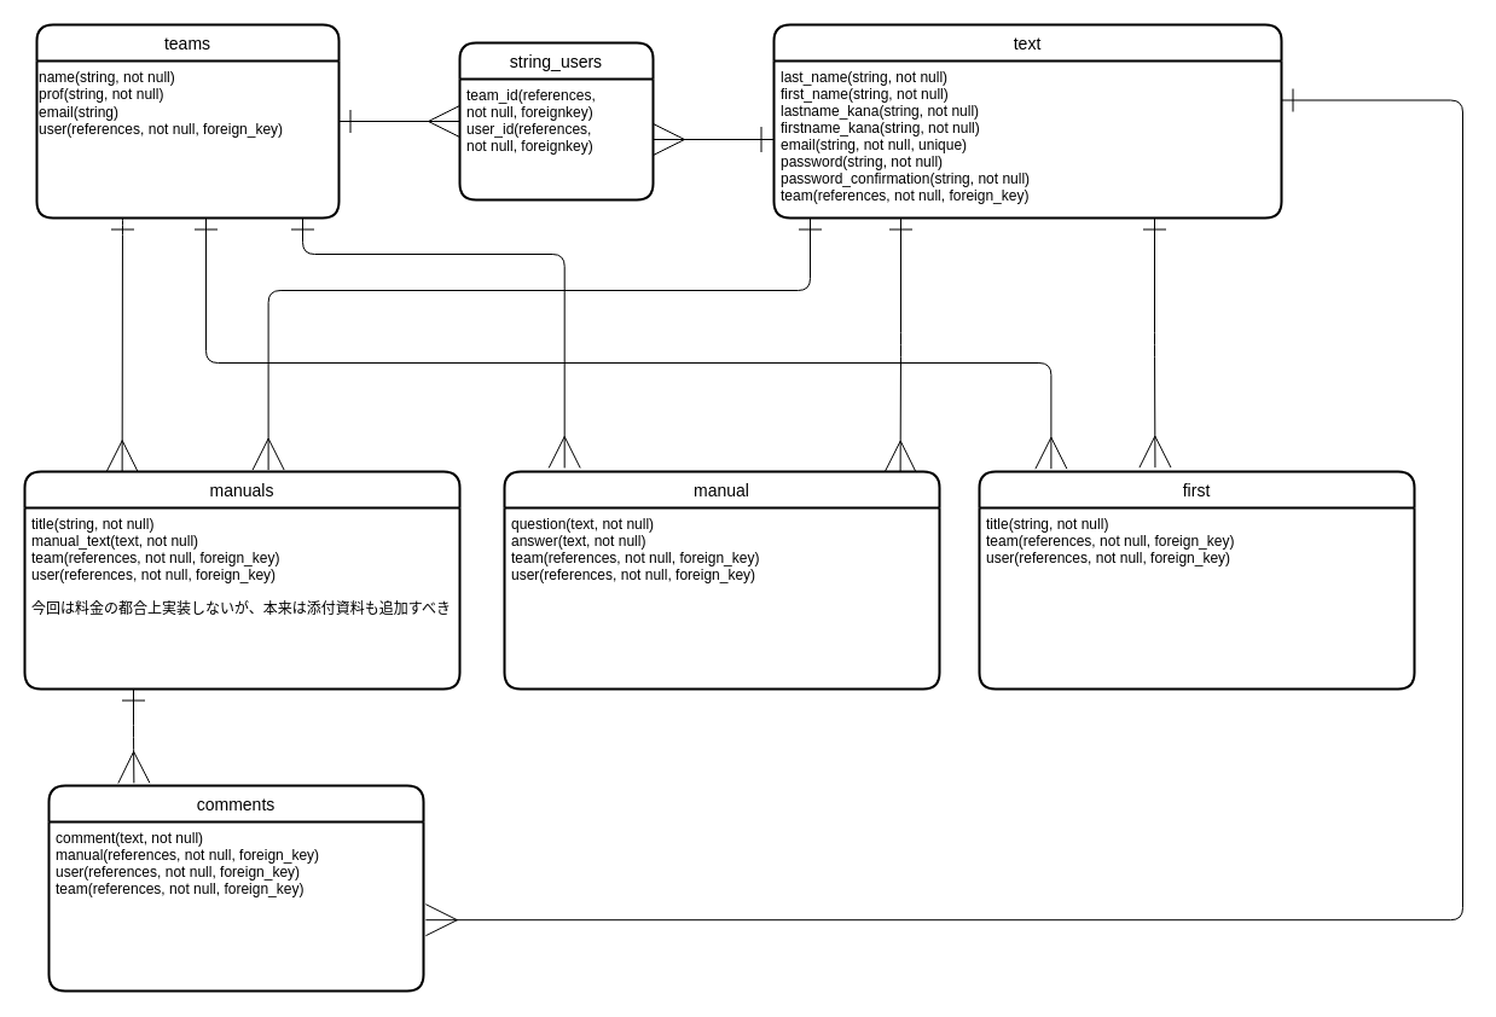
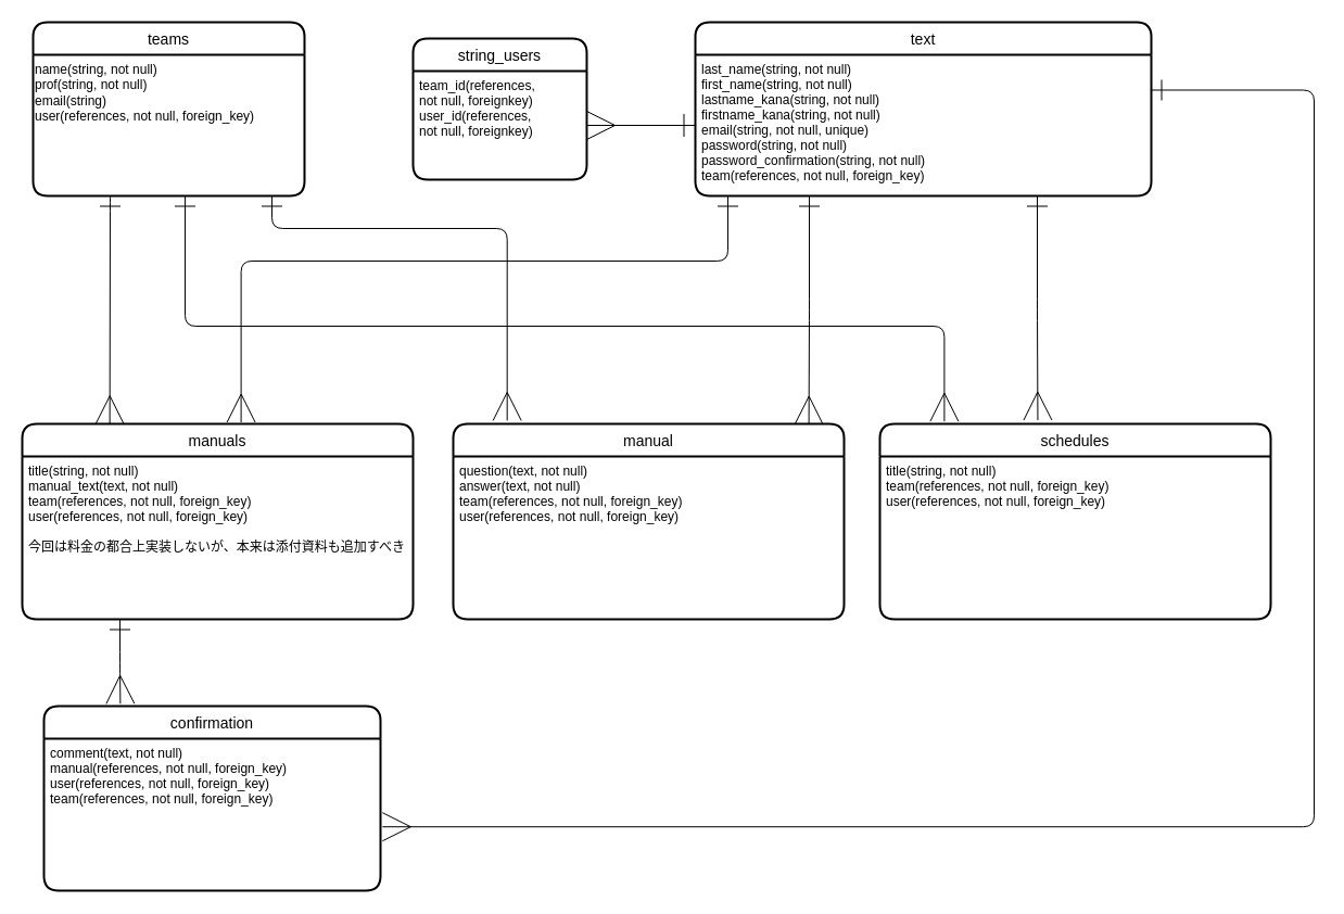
  <mxCell id="0" />
  <mxCell id="1" parent="0" />
- <mxCell id="2" style="edgeStyle=none;html=1;exitX=1;exitY=0.5;exitDx=0;exitDy=0;entryX=0;entryY=0.5;entryDx=0;entryDy=0;endArrow=ERmany;endFill=0;endSize=24;startArrow=ERone;startFill=0;startSize=17;" parent="1" source="6" target="10" edge="1"><mxGeometry relative="1" as="geometry" /></mxCell>
  <mxCell id="3" style="edgeStyle=orthogonalEdgeStyle;html=1;entryX=0.138;entryY=-0.017;entryDx=0;entryDy=0;entryPerimeter=0;fontSize=12;startArrow=ERone;startFill=0;endArrow=ERmany;endFill=0;startSize=17;endSize=24;sourcePerimeterSpacing=27;targetPerimeterSpacing=46;elbow=vertical;" parent="1" target="14" edge="1"><mxGeometry relative="1" as="geometry"><mxPoint x="250" y="180" as="sourcePoint" /><Array as="points"><mxPoint x="250" y="210" /><mxPoint x="467" y="210" /></Array></mxGeometry></mxCell>
  <mxCell id="4" style="edgeStyle=orthogonalEdgeStyle;html=1;entryX=0.224;entryY=0.001;entryDx=0;entryDy=0;entryPerimeter=0;fontSize=12;startArrow=ERone;startFill=0;endArrow=ERmany;endFill=0;startSize=17;endSize=24;sourcePerimeterSpacing=27;targetPerimeterSpacing=46;elbow=vertical;" parent="1" target="12" edge="1"><mxGeometry relative="1" as="geometry"><mxPoint x="101" y="180" as="sourcePoint" /><Array as="points"><mxPoint x="101" y="184" /></Array></mxGeometry></mxCell>
  <mxCell id="5" style="edgeStyle=orthogonalEdgeStyle;html=1;entryX=0.165;entryY=-0.013;entryDx=0;entryDy=0;entryPerimeter=0;fontSize=12;startArrow=ERone;startFill=0;endArrow=ERmany;endFill=0;startSize=17;endSize=24;sourcePerimeterSpacing=27;targetPerimeterSpacing=46;elbow=vertical;" parent="1" target="16" edge="1"><mxGeometry relative="1" as="geometry"><mxPoint x="170" y="180" as="sourcePoint" /><Array as="points"><mxPoint x="170" y="300" /><mxPoint x="869" y="300" /></Array></mxGeometry></mxCell>
  <mxCell id="6" value="teams" style="swimlane;childLayout=stackLayout;horizontal=1;startSize=30;horizontalStack=0;rounded=1;fontSize=14;fontStyle=0;strokeWidth=2;resizeParent=0;resizeLast=1;shadow=0;dashed=0;align=center;verticalAlign=middle;" parent="1" vertex="1"><mxGeometry x="30" y="20" width="250" height="160" as="geometry" /></mxCell>
  <mxCell id="7" style="edgeStyle=none;html=1;exitX=0.75;exitY=1;exitDx=0;exitDy=0;entryX=0.75;entryY=1;entryDx=0;entryDy=0;" parent="6" target="6" edge="1"><mxGeometry relative="1" as="geometry"><mxPoint x="187.5" y="160" as="sourcePoint" /></mxGeometry></mxCell>
  <mxCell id="8" value="text" style="swimlane;childLayout=stackLayout;horizontal=1;startSize=30;horizontalStack=0;rounded=1;fontSize=14;fontStyle=0;strokeWidth=2;resizeParent=0;resizeLast=1;shadow=0;dashed=0;align=center;" parent="1" vertex="1"><mxGeometry x="640" y="20" width="420" height="160" as="geometry" /></mxCell>
  <mxCell id="9" value="last_name(string, not null)&#10;first_name(string, not null)&#10;lastname_kana(string, not null)&#10;firstname_kana(string, not null)&#10;email(string, not null, unique)&#10;password(string, not null)&#10;password_confirmation(string, not null)&#10;team(references, not null, foreign_key)" style="align=left;strokeColor=none;fillColor=none;spacingLeft=4;fontSize=12;verticalAlign=top;resizable=0;rotatable=0;part=1;" parent="8" vertex="1"><mxGeometry y="30" width="420" height="130" as="geometry" /></mxCell>
  <mxCell id="10" value="string_users" style="swimlane;childLayout=stackLayout;horizontal=1;startSize=30;horizontalStack=0;rounded=1;fontSize=14;fontStyle=0;strokeWidth=2;resizeParent=0;resizeLast=1;shadow=0;dashed=0;align=center;" parent="1" vertex="1"><mxGeometry x="380" y="35" width="160" height="130" as="geometry" /></mxCell>
  <mxCell id="11" value="team_id(references,&#10;not null, foreignkey)&#10;user_id(references,&#10;not null, foreignkey)" style="align=left;strokeColor=none;fillColor=none;spacingLeft=4;fontSize=12;verticalAlign=top;resizable=0;rotatable=0;part=1;" parent="10" vertex="1"><mxGeometry y="30" width="160" height="100" as="geometry" /></mxCell>
  <mxCell id="12" value="manuals" style="swimlane;childLayout=stackLayout;horizontal=1;startSize=30;horizontalStack=0;rounded=1;fontSize=14;fontStyle=0;strokeWidth=2;resizeParent=0;resizeLast=1;shadow=0;dashed=0;align=center;" parent="1" vertex="1"><mxGeometry x="20" y="390" width="360" height="180" as="geometry" /></mxCell>
  <mxCell id="13" value="title(string, not null)&#10;manual_text(text, not null)&#10;team(references, not null, foreign_key)&#10;user(references, not null, foreign_key)&#10;&#10;今回は料金の都合上実装しないが、本来は添付資料も追加すべき" style="align=left;strokeColor=none;fillColor=none;spacingLeft=4;fontSize=12;verticalAlign=top;resizable=0;rotatable=0;part=1;" parent="12" vertex="1"><mxGeometry y="30" width="360" height="150" as="geometry" /></mxCell>
  <mxCell id="14" value="manual" style="swimlane;childLayout=stackLayout;horizontal=1;startSize=30;horizontalStack=0;rounded=1;fontSize=14;fontStyle=0;strokeWidth=2;resizeParent=0;resizeLast=1;shadow=0;dashed=0;align=center;" parent="1" vertex="1"><mxGeometry x="417" y="390" width="360" height="180" as="geometry" /></mxCell>
  <mxCell id="15" value="question(text, not null)&#10;answer(text, not null)&#10;team(references, not null, foreign_key)&#10;user(references, not null, foreign_key)" style="align=left;strokeColor=none;fillColor=none;spacingLeft=4;fontSize=12;verticalAlign=top;resizable=0;rotatable=0;part=1;" parent="14" vertex="1"><mxGeometry y="30" width="360" height="150" as="geometry" /></mxCell>
- <mxCell id="16" value="first" style="swimlane;childLayout=stackLayout;horizontal=1;startSize=30;horizontalStack=0;rounded=1;fontSize=14;fontStyle=0;strokeWidth=2;resizeParent=0;resizeLast=1;shadow=0;dashed=0;align=center;" parent="1" vertex="1"><mxGeometry x="810" y="390" width="360" height="180" as="geometry" /></mxCell>
+ <mxCell id="16" value="schedules" style="swimlane;childLayout=stackLayout;horizontal=1;startSize=30;horizontalStack=0;rounded=1;fontSize=14;fontStyle=0;strokeWidth=2;resizeParent=0;resizeLast=1;shadow=0;dashed=0;align=center;" parent="1" vertex="1"><mxGeometry x="810" y="390" width="360" height="180" as="geometry" /></mxCell>
  <mxCell id="17" value="title(string, not null)&#10;team(references, not null, foreign_key)&#10;user(references, not null, foreign_key)" style="align=left;strokeColor=none;fillColor=none;spacingLeft=4;fontSize=12;verticalAlign=top;resizable=0;rotatable=0;part=1;" parent="16" vertex="1"><mxGeometry y="30" width="360" height="150" as="geometry" /></mxCell>
- <mxCell id="18" value="comments" style="swimlane;childLayout=stackLayout;horizontal=1;startSize=30;horizontalStack=0;rounded=1;fontSize=14;fontStyle=0;strokeWidth=2;resizeParent=0;resizeLast=1;shadow=0;dashed=0;align=center;" parent="1" vertex="1"><mxGeometry x="40" y="650" width="310" height="170" as="geometry" /></mxCell>
+ <mxCell id="18" value="confirmation" style="swimlane;childLayout=stackLayout;horizontal=1;startSize=30;horizontalStack=0;rounded=1;fontSize=14;fontStyle=0;strokeWidth=2;resizeParent=0;resizeLast=1;shadow=0;dashed=0;align=center;" parent="1" vertex="1"><mxGeometry x="40" y="650" width="310" height="170" as="geometry" /></mxCell>
  <mxCell id="19" value="comment(text, not null)&#10;manual(references, not null, foreign_key)&#10;user(references, not null, foreign_key)&#10;team(references, not null, foreign_key)" style="align=left;strokeColor=none;fillColor=none;spacingLeft=4;fontSize=12;verticalAlign=top;resizable=0;rotatable=0;part=1;" parent="18" vertex="1"><mxGeometry y="30" width="310" height="140" as="geometry" /></mxCell>
  <mxCell id="20" style="edgeStyle=none;html=1;exitX=0;exitY=0.5;exitDx=0;exitDy=0;entryX=1;entryY=0.5;entryDx=0;entryDy=0;endArrow=ERmany;endFill=0;endSize=24;startArrow=ERone;startFill=0;targetPerimeterSpacing=46;sourcePerimeterSpacing=27;startSize=19;" parent="1" source="9" target="11" edge="1"><mxGeometry relative="1" as="geometry" /></mxCell>
  <mxCell id="21" style="edgeStyle=orthogonalEdgeStyle;html=1;exitX=1;exitY=0.25;exitDx=0;exitDy=0;entryX=1.006;entryY=0.58;entryDx=0;entryDy=0;entryPerimeter=0;startArrow=ERone;startFill=0;endArrow=ERmany;endFill=0;startSize=17;endSize=24;sourcePerimeterSpacing=27;targetPerimeterSpacing=46;elbow=vertical;" parent="1" source="9" target="19" edge="1"><mxGeometry relative="1" as="geometry"><Array as="points"><mxPoint x="1210" y="83" /><mxPoint x="1210" y="761" /></Array></mxGeometry></mxCell>
  <mxCell id="22" value="name(string, not null)&lt;br style=&quot;font-size: 12px&quot;&gt;prof(string, not null)&lt;br style=&quot;font-size: 12px&quot;&gt;email(string)&lt;br style=&quot;font-size: 12px&quot;&gt;user(references, not null, foreign_key)" style="text;html=1;align=left;verticalAlign=top;resizable=0;points=[];autosize=1;strokeColor=none;fillColor=none;fontSize=12;" parent="1" vertex="1"><mxGeometry x="30" y="50" width="220" height="60" as="geometry" /></mxCell>
  <mxCell id="23" style="edgeStyle=orthogonalEdgeStyle;html=1;entryX=0.56;entryY=-0.008;entryDx=0;entryDy=0;entryPerimeter=0;fontSize=12;startArrow=ERone;startFill=0;endArrow=ERmany;endFill=0;startSize=17;endSize=24;sourcePerimeterSpacing=27;targetPerimeterSpacing=46;elbow=vertical;" parent="1" target="12" edge="1"><mxGeometry relative="1" as="geometry"><mxPoint x="670" y="180" as="sourcePoint" /><Array as="points"><mxPoint x="670" y="240" /><mxPoint x="222" y="240" /></Array></mxGeometry></mxCell>
  <mxCell id="24" style="edgeStyle=orthogonalEdgeStyle;html=1;exitX=0.25;exitY=1;exitDx=0;exitDy=0;entryX=0.91;entryY=0.003;entryDx=0;entryDy=0;entryPerimeter=0;fontSize=12;startArrow=ERone;startFill=0;endArrow=ERmany;endFill=0;startSize=17;endSize=24;sourcePerimeterSpacing=27;targetPerimeterSpacing=46;elbow=vertical;" parent="1" source="9" target="14" edge="1"><mxGeometry relative="1" as="geometry" /></mxCell>
  <mxCell id="25" style="edgeStyle=orthogonalEdgeStyle;html=1;exitX=0.75;exitY=1;exitDx=0;exitDy=0;fontSize=12;startArrow=ERone;startFill=0;endArrow=ERmany;endFill=0;startSize=17;endSize=24;sourcePerimeterSpacing=27;targetPerimeterSpacing=46;elbow=vertical;entryX=0.404;entryY=-0.019;entryDx=0;entryDy=0;entryPerimeter=0;" parent="1" source="9" target="16" edge="1"><mxGeometry relative="1" as="geometry"><mxPoint x="955" y="370" as="targetPoint" /></mxGeometry></mxCell>
  <mxCell id="26" style="edgeStyle=orthogonalEdgeStyle;html=1;exitX=0.25;exitY=1;exitDx=0;exitDy=0;entryX=0.227;entryY=-0.013;entryDx=0;entryDy=0;entryPerimeter=0;fontSize=12;startArrow=ERone;startFill=0;endArrow=ERmany;endFill=0;startSize=17;endSize=24;sourcePerimeterSpacing=27;targetPerimeterSpacing=46;elbow=vertical;" parent="1" source="13" target="18" edge="1"><mxGeometry relative="1" as="geometry" /></mxCell>
